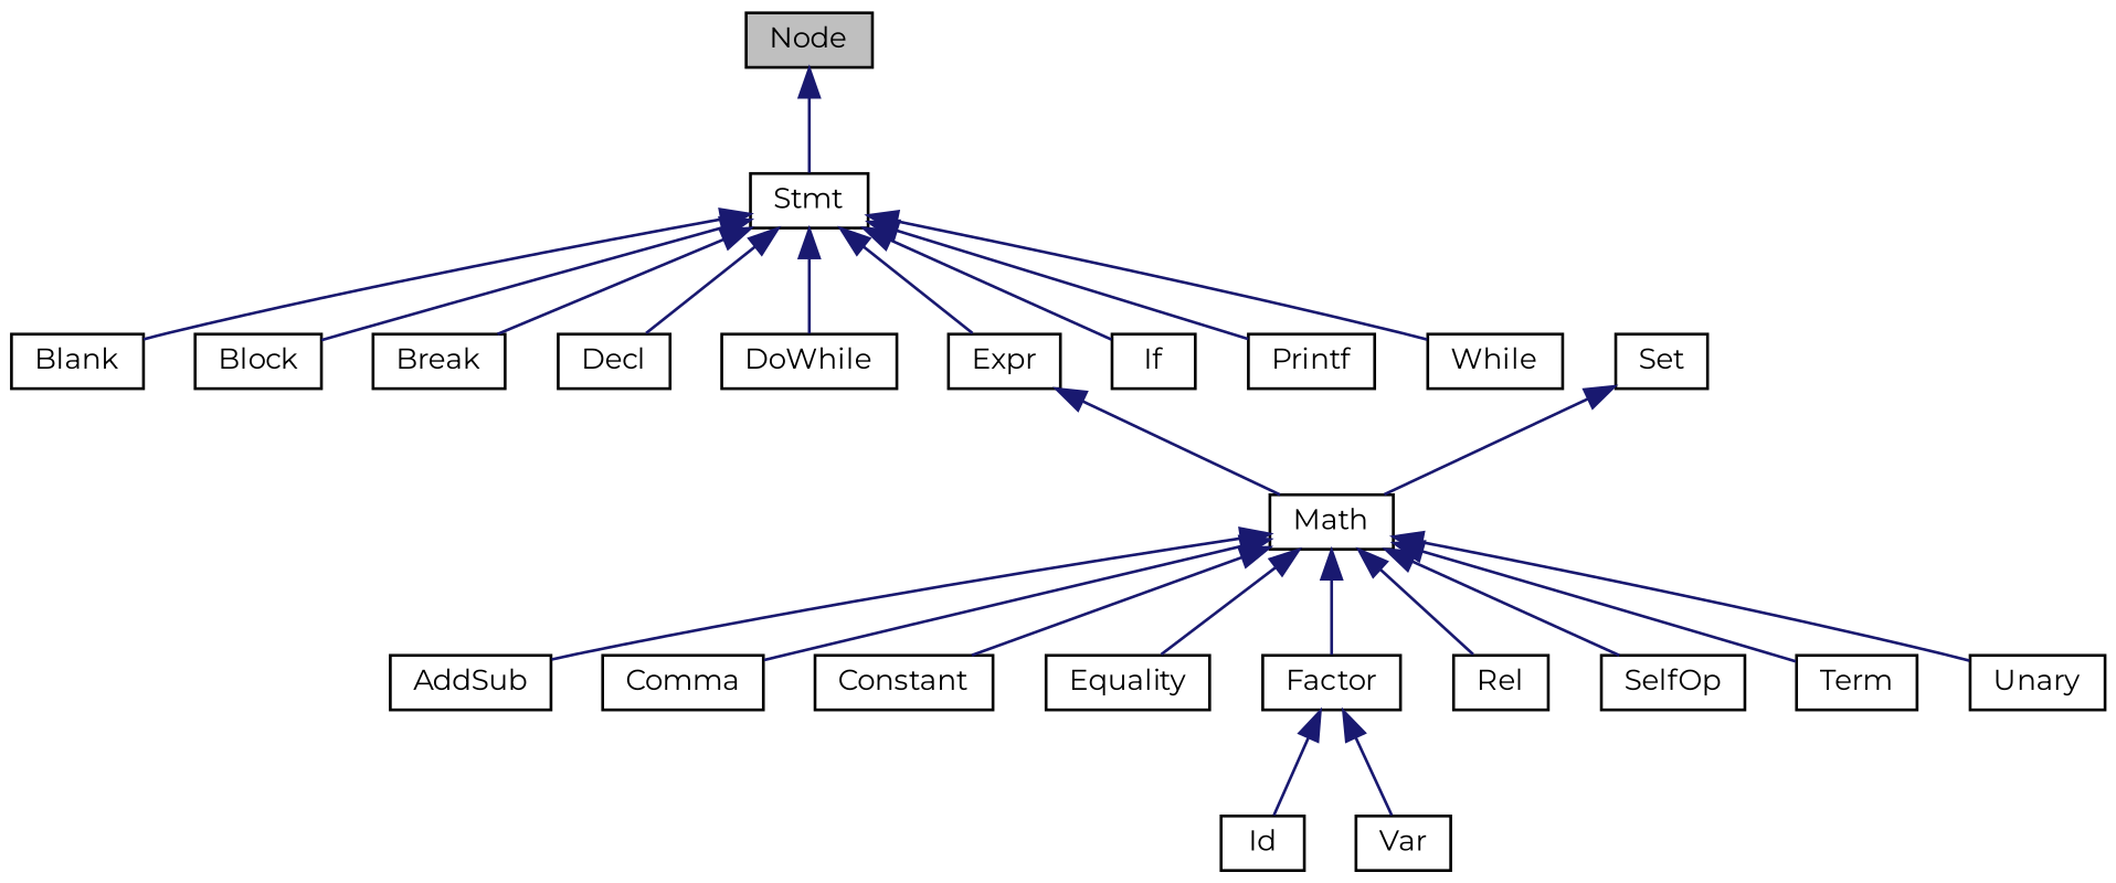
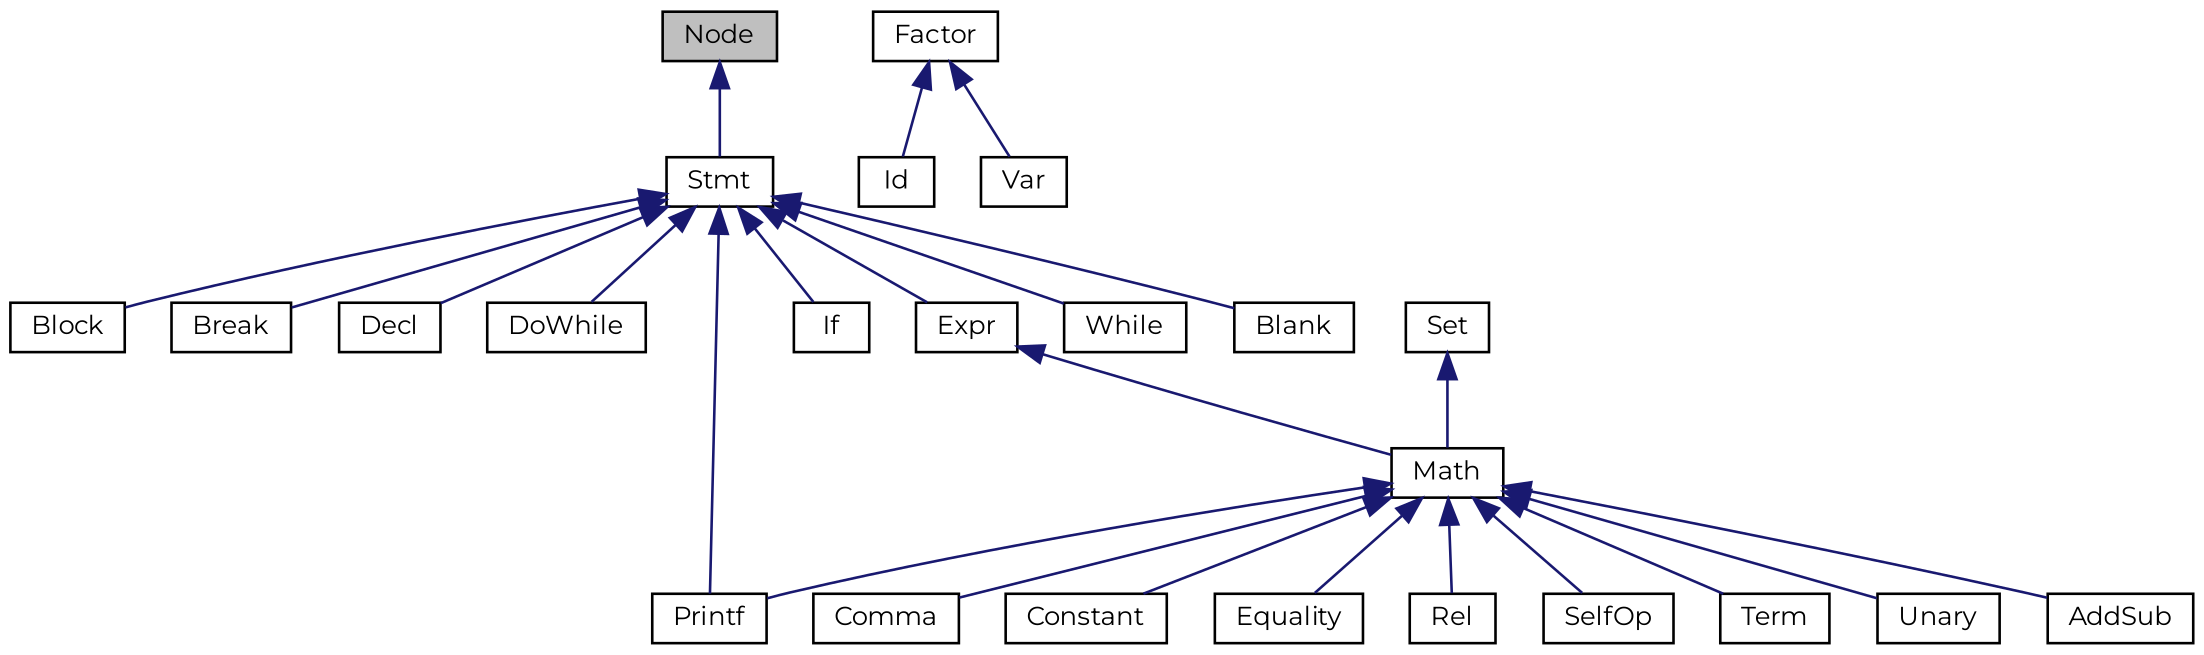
  digraph {
    fontname=Montserrat
    node [color=black fillcolor=white fontname=Montserrat fontsize=10 shape=record style=filled]
    edge [color=midnightblue dir=back fontname=Montserrat fontsize=10 labelfontname=Helvetica labelfontsize=10 style=solid]
    n1 [fillcolor=grey75 fontcolor=black height=0.2 label="Node" width=0.4]
    n2 [height=0.2 label=Stmt width=0.4]
    n3 [height=0.2 label=Blank width=0.4]
    n4 [height=0.2 label=Block width=0.4]
    n5 [height=0.2 label=Break width=0.4]
    n6 [height=0.2 label=Decl width=0.4]
    n7 [height=0.2 label=DoWhile width=0.4]
    n8 [height=0.2 label=Expr width=0.4]
    n9 [height=0.2 label=If width=0.4]
    n10 [height=0.2 label=Printf width=0.4]
    n11 [height=0.2 label=While width=0.4]
    n12 [height=0.2 label=Math width=0.4]
    n13 [height=0.2 label=AddSub width=0.4]
    n14 [height=0.2 label=Comma width=0.4]
    n15 [height=0.2 label=Constant width=0.4]
    n16 [height=0.2 label=Equality width=0.4]
    n17 [height=0.2 label=Factor width=0.4]
    n18 [height=0.2 label=Rel width=0.4]
    n19 [height=0.2 label=SelfOp width=0.4]
    n20 [height=0.2 label=Term width=0.4]
    n21 [height=0.2 label=Unary width=0.4]
    n22 [height=0.2 label=Id width=0.4]
    n23 [height=0.2 label=Var width=0.4]
    n24 [height=0.2 label=Set width=0.4]
    n1 -> n2
    n2 -> n3
    n2 -> n4
    n2 -> n5
    n2 -> n6
    n2 -> n7
    n2 -> n8
    n2 -> n9
    n2 -> n10
    n2 -> n11
    n8 -> n12
    n12 -> n13
    n12 -> n14
    n12 -> n15
    n12 -> n16
-   n12 -> n17
+   n12 -> n10
    n12 -> n18
    n12 -> n19
    n12 -> n20
    n12 -> n21
    n17 -> n22
    n17 -> n23
    n24 -> n12
  }
